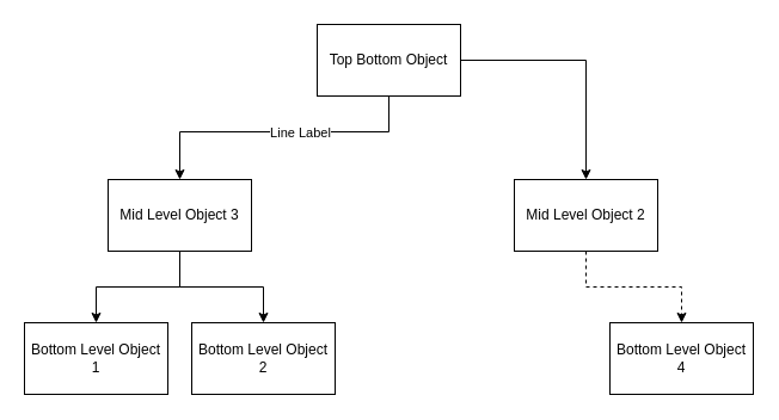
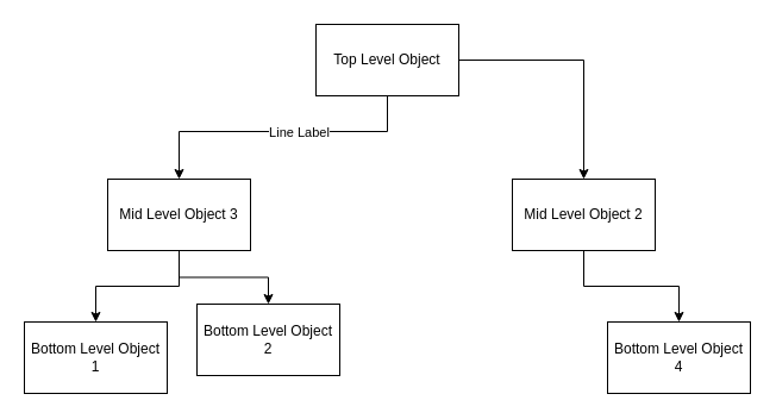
  <mxCell id="0" />
  <mxCell id="1" parent="0" />
  <mxCell id="2" style="edgeStyle=orthogonalEdgeStyle;rounded=0;orthogonalLoop=1;jettySize=auto;html=1;" parent="1" source="5" target="8" edge="1"><mxGeometry relative="1" as="geometry"><Array as="points"><mxPoint x="325" y="110" /><mxPoint x="150" y="110" /></Array></mxGeometry></mxCell>
  <mxCell id="3" value="Line Label" style="edgeLabel;html=1;align=center;verticalAlign=middle;resizable=0;points=[];" parent="2" vertex="1" connectable="0"><mxGeometry x="-0.514" relative="1" as="geometry"><mxPoint x="-45" as="offset" /></mxGeometry></mxCell>
  <mxCell id="4" style="edgeStyle=orthogonalEdgeStyle;rounded=0;orthogonalLoop=1;jettySize=auto;html=1;" parent="1" source="5" target="10" edge="1"><mxGeometry relative="1" as="geometry" /></mxCell>
- <mxCell id="5" value="Top Bottom Object" style="rounded=0;whiteSpace=wrap;html=1;" parent="1" vertex="1"><mxGeometry x="265" y="20" width="120" height="60" as="geometry" /></mxCell>
+ <mxCell id="5" value="Top Level Object" style="rounded=0;whiteSpace=wrap;html=1;" parent="1" vertex="1"><mxGeometry x="265" y="20" width="120" height="60" as="geometry" /></mxCell>
  <mxCell id="6" style="edgeStyle=orthogonalEdgeStyle;rounded=0;orthogonalLoop=1;jettySize=auto;html=1;" parent="1" source="8" target="11" edge="1"><mxGeometry relative="1" as="geometry" /></mxCell>
  <mxCell id="7" style="edgeStyle=orthogonalEdgeStyle;rounded=0;orthogonalLoop=1;jettySize=auto;html=1;" parent="1" source="8" target="12" edge="1"><mxGeometry relative="1" as="geometry" /></mxCell>
  <mxCell id="8" value="Mid Level Object 3" style="rounded=0;whiteSpace=wrap;html=1;" parent="1" vertex="1"><mxGeometry x="90" y="150" width="120" height="60" as="geometry" /></mxCell>
- <mxCell id="9" style="edgeStyle=orthogonalEdgeStyle;rounded=0;orthogonalLoop=1;jettySize=auto;html=1;dashed=1;" parent="1" source="10" target="13" edge="1"><mxGeometry relative="1" as="geometry" /></mxCell>
+ <mxCell id="9" style="edgeStyle=orthogonalEdgeStyle;rounded=0;orthogonalLoop=1;jettySize=auto;html=1;" parent="1" source="10" target="13" edge="1"><mxGeometry relative="1" as="geometry" /></mxCell>
  <mxCell id="10" value="Mid Level Object 2" style="rounded=0;whiteSpace=wrap;html=1;" parent="1" vertex="1"><mxGeometry x="430" y="150" width="120" height="60" as="geometry" /></mxCell>
  <mxCell id="11" value="Bottom Level Object 1" style="rounded=0;whiteSpace=wrap;html=1;" parent="1" vertex="1"><mxGeometry x="20" y="270" width="120" height="60" as="geometry" /></mxCell>
- <mxCell id="12" value="Bottom Level Object 2" style="rounded=0;whiteSpace=wrap;html=1;" parent="1" vertex="1"><mxGeometry x="160" y="270" width="120" height="60" as="geometry" /></mxCell>
+ <mxCell id="12" value="Bottom Level Object 2" style="rounded=0;whiteSpace=wrap;html=1;" parent="1" vertex="1"><mxGeometry x="165" y="255" width="120" height="60" as="geometry" /></mxCell>
  <mxCell id="13" value="Bottom Level Object 4" style="rounded=0;whiteSpace=wrap;html=1;" parent="1" vertex="1"><mxGeometry x="510" y="270" width="120" height="60" as="geometry" /></mxCell>
